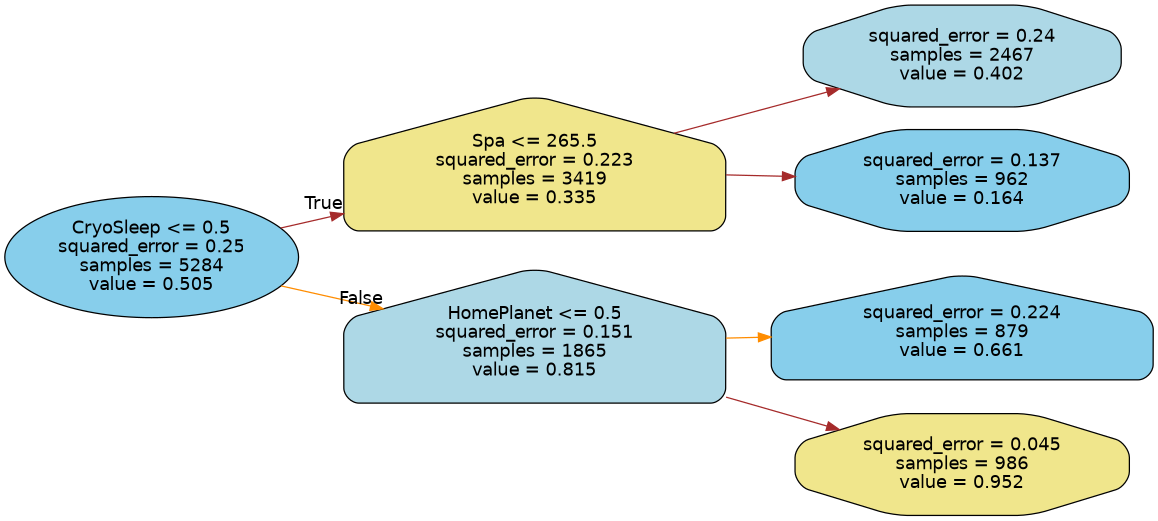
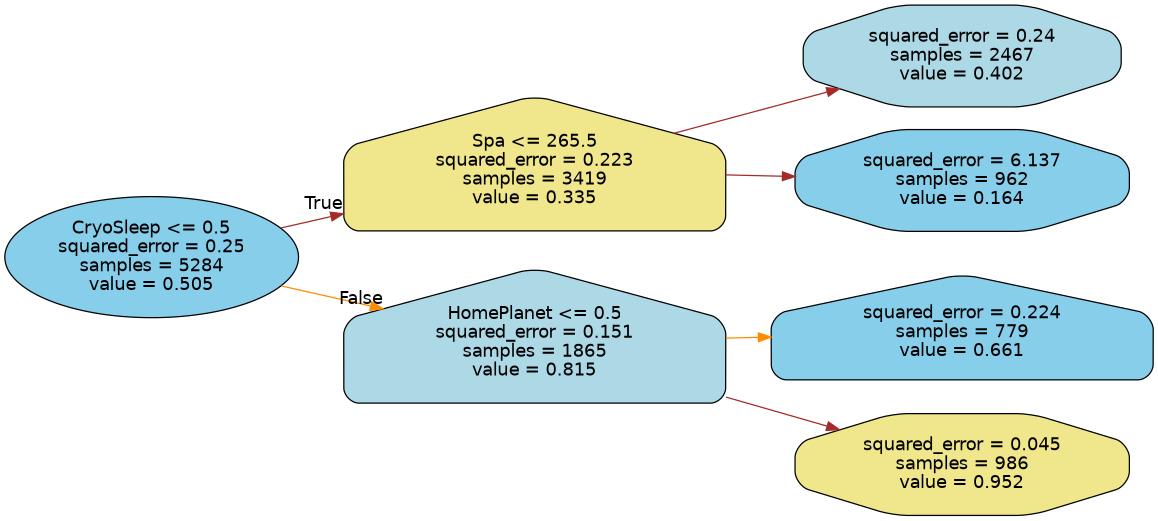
  digraph {
    rankdir=LR
    node [color=black fillcolor=skyblue fontname=helvetica shape=house style="filled, rounded"]
    edge [color=brown fontname=helvetica]
    n1 [label="CryoSleep <= 0.5\nsquared_error = 0.25\nsamples = 5284\nvalue = 0.505" shape=ellipse]
    n2 [fillcolor=khaki label="Spa <= 265.5\nsquared_error = 0.223\nsamples = 3419\nvalue = 0.335"]
    n3 [fillcolor=lightblue label="HomePlanet <= 0.5\nsquared_error = 0.151\nsamples = 1865\nvalue = 0.815"]
    n4 [fillcolor=lightblue label="squared_error = 0.24\nsamples = 2467\nvalue = 0.402" shape=octagon]
-   n5 [label="squared_error = 0.137\nsamples = 962\nvalue = 0.164" shape=octagon]
-   n6 [label="squared_error = 0.224\nsamples = 879\nvalue = 0.661"]
+   n5 [label="squared_error = 6.137\nsamples = 962\nvalue = 0.164" shape=octagon]
+   n6 [label="squared_error = 0.224\nsamples = 779\nvalue = 0.661"]
    n7 [fillcolor=khaki label="squared_error = 0.045\nsamples = 986\nvalue = 0.952" shape=octagon]
    n1 -> n2 [headlabel=True labelangle=45 labeldistance=2.5]
    n1 -> n3 [color=darkorange headlabel=False labelangle=-45 labeldistance=2.5]
    n2 -> n4
    n2 -> n5
    n3 -> n6 [color=darkorange]
    n3 -> n7
  }
